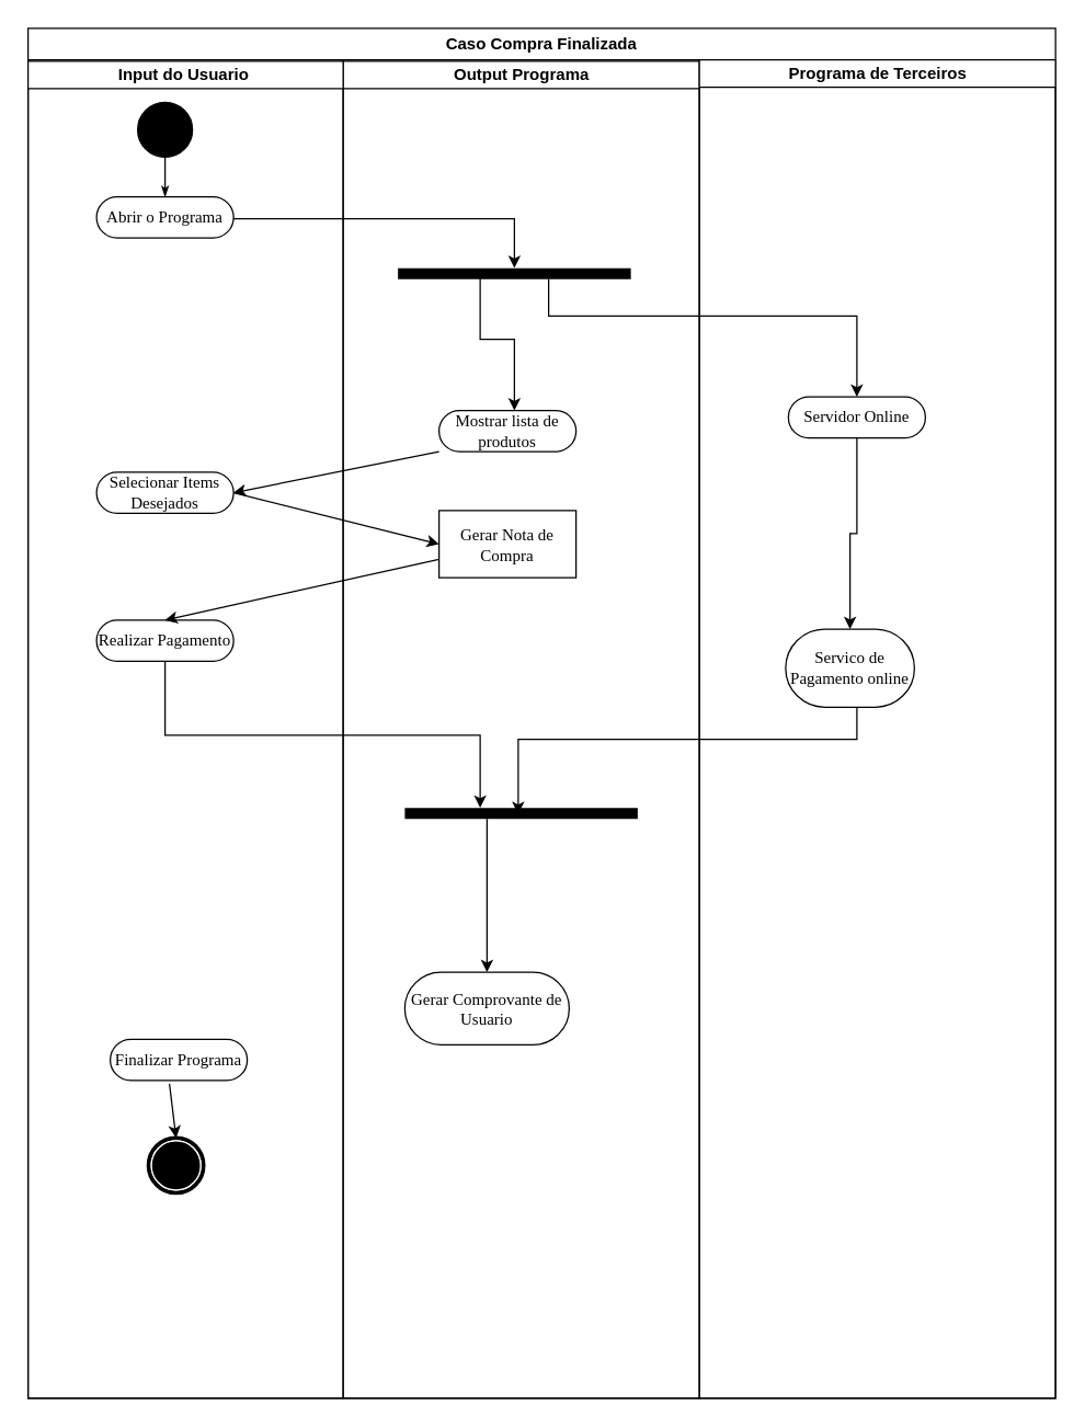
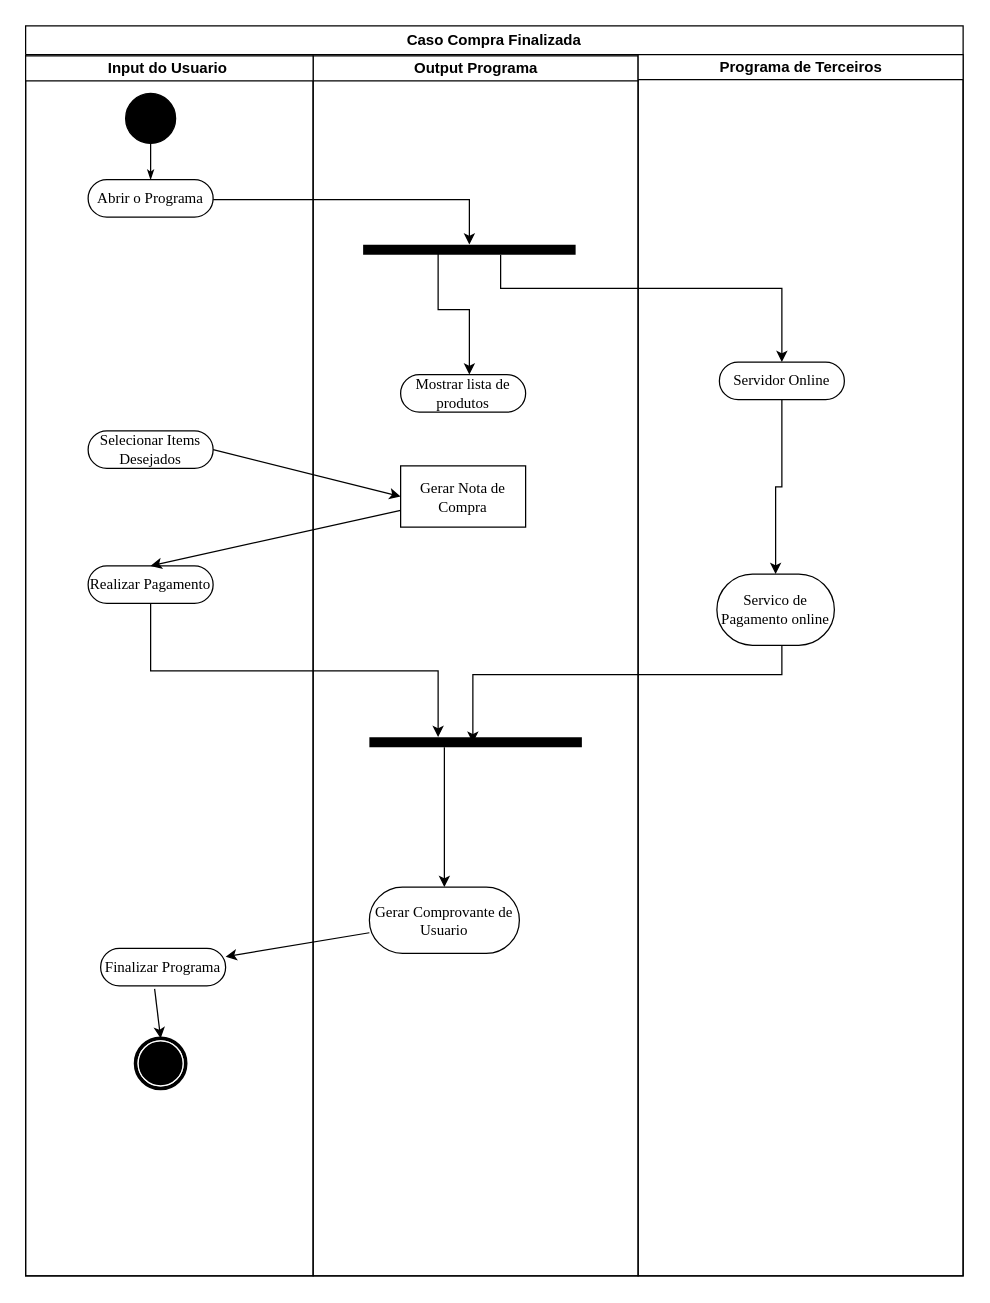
  <mxCell id="0" />
  <mxCell id="1" parent="0" />
  <mxCell id="2" value="Caso Compra Finalizada" style="swimlane;whiteSpace=wrap;html=1;" vertex="1" parent="1"><mxGeometry y="20" width="750" height="1000" as="geometry" x="20" /></mxCell>
  <mxCell id="3" value="Output Programa" style="swimlane;html=1;startSize=20;" parent="2" vertex="1"><mxGeometry x="230" y="24" width="260" height="976" as="geometry"><mxRectangle x="230" y="24" width="130" height="30" as="alternateBounds" /></mxGeometry></mxCell>
  <mxCell id="4" value="Mostrar lista de produtos" style="rounded=1;whiteSpace=wrap;html=1;shadow=0;comic=0;labelBackgroundColor=none;strokeWidth=1;fontFamily=Verdana;fontSize=12;align=center;arcSize=50;gradientColor=none;" parent="3" vertex="1"><mxGeometry x="70" y="255" width="100" height="30" as="geometry" /></mxCell>
  <mxCell id="5" style="edgeStyle=orthogonalEdgeStyle;rounded=0;orthogonalLoop=1;jettySize=auto;html=1;exitX=0.361;exitY=0.85;exitDx=0;exitDy=0;exitPerimeter=0;" edge="1" parent="3" source="6" target="4"><mxGeometry relative="1" as="geometry"><Array as="points"><mxPoint x="100" y="158" /><mxPoint x="100" y="203" /><mxPoint x="125" y="203" /></Array></mxGeometry></mxCell>
  <mxCell id="6" value="" style="line;strokeWidth=8;fillColor=default;align=left;verticalAlign=middle;spacingTop=-1;spacingLeft=3;spacingRight=3;rotatable=0;labelPosition=right;points=[];portConstraint=eastwest;strokeColor=#000000;" vertex="1" parent="3"><mxGeometry x="40" y="151" width="170" height="8" as="geometry" /></mxCell>
  <mxCell id="7" style="edgeStyle=orthogonalEdgeStyle;rounded=0;orthogonalLoop=1;jettySize=auto;html=1;entryX=0.5;entryY=0;entryDx=0;entryDy=0;" edge="1" parent="3" source="8" target="9"><mxGeometry relative="1" as="geometry"><Array as="points"><mxPoint x="105" y="575" /><mxPoint x="105" y="575" /></Array></mxGeometry></mxCell>
  <mxCell id="8" value="" style="line;strokeWidth=8;fillColor=default;align=left;verticalAlign=middle;spacingTop=-1;spacingLeft=3;spacingRight=3;rotatable=0;labelPosition=right;points=[];portConstraint=eastwest;strokeColor=#000000;" vertex="1" parent="3"><mxGeometry x="45" y="545" width="170" height="8" as="geometry" /></mxCell>
  <mxCell id="9" value="Gerar Comprovante de Usuario" style="rounded=1;whiteSpace=wrap;html=1;shadow=0;comic=0;labelBackgroundColor=none;strokeWidth=1;fontFamily=Verdana;fontSize=12;align=center;arcSize=50;" parent="3" vertex="1"><mxGeometry x="45" y="665" width="120" height="53" as="geometry" /></mxCell>
  <mxCell id="10" value="Finalizar Programa" style="rounded=1;whiteSpace=wrap;html=1;shadow=0;comic=0;labelBackgroundColor=none;strokeWidth=1;fontFamily=Verdana;fontSize=12;align=center;arcSize=50;" parent="3" vertex="1"><mxGeometry x="-170" y="714" width="100" height="30" as="geometry" /></mxCell>
  <mxCell id="11" value="" style="shape=mxgraph.bpmn.shape;html=1;verticalLabelPosition=bottom;labelBackgroundColor=#ffffff;verticalAlign=top;perimeter=ellipsePerimeter;outline=end;symbol=terminate;rounded=0;shadow=0;comic=0;strokeWidth=1;fontFamily=Verdana;fontSize=12;align=center;" parent="3" vertex="1"><mxGeometry x="-142" y="786" width="40" height="40" as="geometry" /></mxCell>
  <mxCell id="12" value="" style="endArrow=classic;html=1;rounded=0;exitX=0.432;exitY=1.08;exitDx=0;exitDy=0;exitPerimeter=0;entryX=0.5;entryY=0;entryDx=0;entryDy=0;" edge="1" parent="3" source="10" target="11"><mxGeometry width="50" height="50" relative="1" as="geometry"><mxPoint x="113" y="635" as="sourcePoint" /><mxPoint x="163" y="585" as="targetPoint" /></mxGeometry></mxCell>
+ <mxCell id="13" value="" style="endArrow=classic;html=1;rounded=0;" edge="1" parent="3" source="9" target="10"><mxGeometry width="50" height="50" relative="1" as="geometry"><mxPoint x="115" y="755" as="sourcePoint" /><mxPoint x="85" y="905" as="targetPoint" /><Array as="points" /></mxGeometry></mxCell>
  <mxCell id="14" value="Programa de Terceiros" style="swimlane;html=1;startSize=20;" parent="2" vertex="1"><mxGeometry x="490" y="23" width="260" height="977" as="geometry"><mxRectangle x="485" y="24" width="160" height="30" as="alternateBounds" /></mxGeometry></mxCell>
  <mxCell id="15" style="edgeStyle=orthogonalEdgeStyle;rounded=0;orthogonalLoop=1;jettySize=auto;html=1;entryX=0.5;entryY=0;entryDx=0;entryDy=0;" edge="1" parent="14" source="16" target="17"><mxGeometry relative="1" as="geometry" /></mxCell>
  <mxCell id="16" value="Servidor Online" style="rounded=1;whiteSpace=wrap;html=1;shadow=0;comic=0;labelBackgroundColor=none;strokeWidth=1;fontFamily=Verdana;fontSize=12;align=center;arcSize=50;gradientColor=none;" vertex="1" parent="14"><mxGeometry x="65" y="246" width="100" height="30" as="geometry" /></mxCell>
  <mxCell id="17" value="Servico de Pagamento online" style="rounded=1;whiteSpace=wrap;html=1;shadow=0;comic=0;labelBackgroundColor=none;strokeWidth=1;fontFamily=Verdana;fontSize=12;align=center;arcSize=50;" vertex="1" parent="14"><mxGeometry x="63" y="415.5" width="94" height="57" as="geometry" /></mxCell>
  <mxCell id="18" value="Input do Usuario&amp;nbsp;" style="swimlane;html=1;startSize=20;" parent="2" vertex="1"><mxGeometry y="24" width="230" height="976" as="geometry"><mxRectangle x="240" y="-310" width="130" height="30" as="alternateBounds" /></mxGeometry></mxCell>
  <mxCell id="19" style="edgeStyle=orthogonalEdgeStyle;rounded=0;html=1;labelBackgroundColor=none;startArrow=none;startFill=0;startSize=5;endArrow=classicThin;endFill=1;endSize=5;jettySize=auto;orthogonalLoop=1;strokeWidth=1;fontFamily=Verdana;fontSize=12" parent="18" source="20" target="21" edge="1"><mxGeometry relative="1" as="geometry" /></mxCell>
  <mxCell id="20" value="" style="ellipse;whiteSpace=wrap;html=1;rounded=0;shadow=0;comic=0;labelBackgroundColor=none;strokeWidth=1;fillColor=#000000;fontFamily=Verdana;fontSize=12;align=center;" parent="18" vertex="1"><mxGeometry x="80" y="30" width="40" height="40" as="geometry" /></mxCell>
  <mxCell id="21" value="Abrir o Programa" style="rounded=1;whiteSpace=wrap;html=1;shadow=0;comic=0;labelBackgroundColor=none;strokeWidth=1;fontFamily=Verdana;fontSize=12;align=center;arcSize=50;" parent="18" vertex="1"><mxGeometry x="50" y="99" width="100" height="30" as="geometry" /></mxCell>
  <mxCell id="22" value="Gerar Nota de Compra" style="whiteSpace=wrap;html=1;shadow=0;comic=0;labelBackgroundColor=none;strokeWidth=1;fontFamily=Verdana;fontSize=12;align=center;arcSize=50;gradientColor=none;rounded=0;" vertex="1" parent="18"><mxGeometry x="300" y="328" width="100" height="49" as="geometry" /></mxCell>
  <mxCell id="23" value="Selecionar Items Desejados" style="rounded=1;whiteSpace=wrap;html=1;shadow=0;comic=0;labelBackgroundColor=none;strokeWidth=1;fontFamily=Verdana;fontSize=12;align=center;arcSize=50;" parent="18" vertex="1"><mxGeometry x="50" y="300" width="100" height="30" as="geometry" /></mxCell>
  <mxCell id="24" value="Realizar Pagamento" style="rounded=1;whiteSpace=wrap;html=1;shadow=0;comic=0;labelBackgroundColor=none;strokeWidth=1;fontFamily=Verdana;fontSize=12;align=center;arcSize=50;" parent="18" vertex="1"><mxGeometry x="50" y="408" width="100" height="30" as="geometry" /></mxCell>
  <mxCell id="25" value="" style="endArrow=classic;html=1;rounded=0;entryX=0.5;entryY=0;entryDx=0;entryDy=0;" edge="1" parent="18" source="22" target="24"><mxGeometry width="50" height="50" relative="1" as="geometry"><mxPoint x="355" y="348" as="sourcePoint" /><mxPoint x="425" y="388" as="targetPoint" /></mxGeometry></mxCell>
  <mxCell id="26" value="" style="endArrow=classic;html=1;rounded=0;exitX=1;exitY=0.5;exitDx=0;exitDy=0;entryX=0;entryY=0.5;entryDx=0;entryDy=0;" edge="1" parent="18" source="23" target="22"><mxGeometry width="50" height="50" relative="1" as="geometry"><mxPoint x="355" y="348" as="sourcePoint" /><mxPoint x="405" y="298" as="targetPoint" /></mxGeometry></mxCell>
  <mxCell id="27" style="edgeStyle=orthogonalEdgeStyle;rounded=0;orthogonalLoop=1;jettySize=auto;html=1;" edge="1" parent="2" source="21" target="6"><mxGeometry relative="1" as="geometry"><mxPoint x="390" y="160" as="targetPoint" /><Array as="points"><mxPoint x="355" y="139" /></Array></mxGeometry></mxCell>
  <mxCell id="28" style="edgeStyle=orthogonalEdgeStyle;rounded=0;orthogonalLoop=1;jettySize=auto;html=1;entryX=0.5;entryY=0;entryDx=0;entryDy=0;" edge="1" parent="2" source="6" target="16"><mxGeometry relative="1" as="geometry"><Array as="points"><mxPoint x="380" y="210" /></Array></mxGeometry></mxCell>
- <mxCell id="29" value="" style="endArrow=classic;html=1;rounded=0;exitX=0;exitY=1;exitDx=0;exitDy=0;entryX=1;entryY=0.5;entryDx=0;entryDy=0;" edge="1" parent="2" source="4" target="23"><mxGeometry width="50" height="50" relative="1" as="geometry"><mxPoint x="280" y="387.5" as="sourcePoint" /><mxPoint x="385" y="387" as="targetPoint" /></mxGeometry></mxCell>
  <mxCell id="30" style="edgeStyle=orthogonalEdgeStyle;rounded=0;orthogonalLoop=1;jettySize=auto;html=1;" edge="1" parent="2" source="24"><mxGeometry relative="1" as="geometry"><mxPoint x="330" y="569" as="targetPoint" /><Array as="points"><mxPoint x="100" y="516" /><mxPoint x="330" y="516" /><mxPoint x="330" y="569" /></Array></mxGeometry></mxCell>
  <mxCell id="31" style="edgeStyle=orthogonalEdgeStyle;rounded=0;orthogonalLoop=1;jettySize=auto;html=1;entryX=0.487;entryY=0.575;entryDx=0;entryDy=0;entryPerimeter=0;" edge="1" parent="2" source="17" target="8"><mxGeometry relative="1" as="geometry"><Array as="points"><mxPoint x="605" y="519" /><mxPoint x="358" y="519" /></Array></mxGeometry></mxCell>
